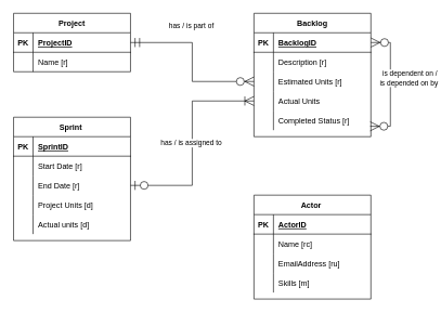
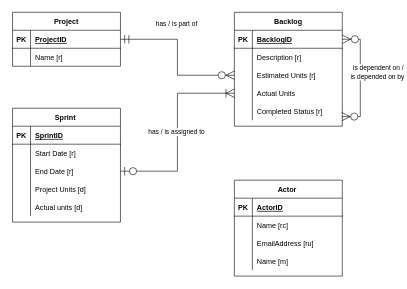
  <mxCell id="0" />
  <mxCell id="1" parent="0" />
  <mxCell id="2" value="Project" style="shape=table;startSize=30;container=1;collapsible=1;childLayout=tableLayout;fixedRows=1;rowLines=0;fontStyle=1;align=center;resizeLast=1;" vertex="1" parent="1"><mxGeometry x="20" y="20" width="180" height="90" as="geometry" /></mxCell>
  <mxCell id="3" value="" style="shape=partialRectangle;collapsible=0;dropTarget=0;pointerEvents=0;fillColor=none;top=0;left=0;bottom=1;right=0;points=[[0,0.5],[1,0.5]];portConstraint=eastwest;" vertex="1" parent="2"><mxGeometry y="30" width="180" height="30" as="geometry" /></mxCell>
  <mxCell id="4" value="PK" style="shape=partialRectangle;connectable=0;fillColor=none;top=0;left=0;bottom=0;right=0;fontStyle=1;overflow=hidden;" vertex="1" parent="3"><mxGeometry width="30" height="30" as="geometry" /></mxCell>
  <mxCell id="5" value="ProjectID" style="shape=partialRectangle;connectable=0;fillColor=none;top=0;left=0;bottom=0;right=0;align=left;spacingLeft=6;fontStyle=5;overflow=hidden;" vertex="1" parent="3"><mxGeometry x="30" width="150" height="30" as="geometry" /></mxCell>
  <mxCell id="6" value="" style="shape=partialRectangle;collapsible=0;dropTarget=0;pointerEvents=0;fillColor=none;top=0;left=0;bottom=0;right=0;points=[[0,0.5],[1,0.5]];portConstraint=eastwest;" vertex="1" parent="2"><mxGeometry y="60" width="180" height="30" as="geometry" /></mxCell>
  <mxCell id="7" value="" style="shape=partialRectangle;connectable=0;fillColor=none;top=0;left=0;bottom=0;right=0;editable=1;overflow=hidden;" vertex="1" parent="6"><mxGeometry width="30" height="30" as="geometry" /></mxCell>
  <mxCell id="8" value="Name [r]" style="shape=partialRectangle;connectable=0;fillColor=none;top=0;left=0;bottom=0;right=0;align=left;spacingLeft=6;overflow=hidden;" vertex="1" parent="6"><mxGeometry x="30" width="150" height="30" as="geometry" /></mxCell>
  <mxCell id="9" value="Backlog" style="shape=table;startSize=30;container=1;collapsible=1;childLayout=tableLayout;fixedRows=1;rowLines=0;fontStyle=1;align=center;resizeLast=1;" vertex="1" parent="1"><mxGeometry x="390" y="20" width="180" height="190" as="geometry" /></mxCell>
  <mxCell id="10" value="is dependent on / &lt;br&gt;is depended on by&amp;nbsp;" style="edgeStyle=orthogonalEdgeStyle;rounded=0;orthogonalLoop=1;jettySize=auto;html=1;exitX=1;exitY=0.5;exitDx=0;exitDy=0;entryX=0.994;entryY=0.8;entryDx=0;entryDy=0;entryPerimeter=0;startArrow=ERzeroToMany;startFill=1;startSize=12;endArrow=ERzeroToMany;endFill=1;endSize=12;" edge="1" parent="9" source="11" target="23"><mxGeometry x="-0.106" y="30" relative="1" as="geometry"><mxPoint as="offset" /></mxGeometry></mxCell>
  <mxCell id="11" value="" style="shape=partialRectangle;collapsible=0;dropTarget=0;pointerEvents=0;fillColor=none;top=0;left=0;bottom=1;right=0;points=[[0,0.5],[1,0.5]];portConstraint=eastwest;" vertex="1" parent="9"><mxGeometry y="30" width="180" height="30" as="geometry" /></mxCell>
  <mxCell id="12" value="PK" style="shape=partialRectangle;connectable=0;fillColor=none;top=0;left=0;bottom=0;right=0;fontStyle=1;overflow=hidden;" vertex="1" parent="11"><mxGeometry width="30" height="30" as="geometry" /></mxCell>
  <mxCell id="13" value="BacklogID" style="shape=partialRectangle;connectable=0;fillColor=none;top=0;left=0;bottom=0;right=0;align=left;spacingLeft=6;fontStyle=5;overflow=hidden;" vertex="1" parent="11"><mxGeometry x="30" width="150" height="30" as="geometry" /></mxCell>
  <mxCell id="14" value="" style="shape=partialRectangle;collapsible=0;dropTarget=0;pointerEvents=0;fillColor=none;top=0;left=0;bottom=0;right=0;points=[[0,0.5],[1,0.5]];portConstraint=eastwest;" vertex="1" parent="9"><mxGeometry y="60" width="180" height="30" as="geometry" /></mxCell>
  <mxCell id="15" value="" style="shape=partialRectangle;connectable=0;fillColor=none;top=0;left=0;bottom=0;right=0;editable=1;overflow=hidden;" vertex="1" parent="14"><mxGeometry width="30" height="30" as="geometry" /></mxCell>
  <mxCell id="16" value="Description [r]" style="shape=partialRectangle;connectable=0;fillColor=none;top=0;left=0;bottom=0;right=0;align=left;spacingLeft=6;overflow=hidden;" vertex="1" parent="14"><mxGeometry x="30" width="150" height="30" as="geometry" /></mxCell>
  <mxCell id="17" value="" style="shape=partialRectangle;collapsible=0;dropTarget=0;pointerEvents=0;fillColor=none;top=0;left=0;bottom=0;right=0;points=[[0,0.5],[1,0.5]];portConstraint=eastwest;" vertex="1" parent="9"><mxGeometry y="90" width="180" height="30" as="geometry" /></mxCell>
  <mxCell id="18" value="" style="shape=partialRectangle;connectable=0;fillColor=none;top=0;left=0;bottom=0;right=0;editable=1;overflow=hidden;" vertex="1" parent="17"><mxGeometry width="30" height="30" as="geometry" /></mxCell>
  <mxCell id="19" value="Estimated Units [r]" style="shape=partialRectangle;connectable=0;fillColor=none;top=0;left=0;bottom=0;right=0;align=left;spacingLeft=6;overflow=hidden;" vertex="1" parent="17"><mxGeometry x="30" width="150" height="30" as="geometry" /></mxCell>
  <mxCell id="20" value="" style="shape=partialRectangle;collapsible=0;dropTarget=0;pointerEvents=0;fillColor=none;top=0;left=0;bottom=0;right=0;points=[[0,0.5],[1,0.5]];portConstraint=eastwest;" vertex="1" parent="9"><mxGeometry y="120" width="180" height="30" as="geometry" /></mxCell>
  <mxCell id="21" value="" style="shape=partialRectangle;connectable=0;fillColor=none;top=0;left=0;bottom=0;right=0;editable=1;overflow=hidden;" vertex="1" parent="20"><mxGeometry width="30" height="30" as="geometry" /></mxCell>
  <mxCell id="22" value="Actual Units" style="shape=partialRectangle;connectable=0;fillColor=none;top=0;left=0;bottom=0;right=0;align=left;spacingLeft=6;overflow=hidden;" vertex="1" parent="20"><mxGeometry x="30" width="150" height="30" as="geometry" /></mxCell>
  <mxCell id="23" value="" style="shape=partialRectangle;collapsible=0;dropTarget=0;pointerEvents=0;fillColor=none;top=0;left=0;bottom=0;right=0;points=[[0,0.5],[1,0.5]];portConstraint=eastwest;" vertex="1" parent="9"><mxGeometry y="150" width="180" height="30" as="geometry" /></mxCell>
  <mxCell id="24" value="" style="shape=partialRectangle;connectable=0;fillColor=none;top=0;left=0;bottom=0;right=0;editable=1;overflow=hidden;" vertex="1" parent="23"><mxGeometry width="30" height="30" as="geometry" /></mxCell>
  <mxCell id="25" value="Completed Status [r]" style="shape=partialRectangle;connectable=0;fillColor=none;top=0;left=0;bottom=0;right=0;align=left;spacingLeft=6;overflow=hidden;" vertex="1" parent="23"><mxGeometry x="30" width="150" height="30" as="geometry" /></mxCell>
  <mxCell id="26" value="Sprint " style="shape=table;startSize=30;container=1;collapsible=1;childLayout=tableLayout;fixedRows=1;rowLines=0;fontStyle=1;align=center;resizeLast=1;" vertex="1" parent="1"><mxGeometry x="20" y="180" width="180" height="190" as="geometry" /></mxCell>
  <mxCell id="27" value="" style="shape=partialRectangle;collapsible=0;dropTarget=0;pointerEvents=0;fillColor=none;top=0;left=0;bottom=1;right=0;points=[[0,0.5],[1,0.5]];portConstraint=eastwest;" vertex="1" parent="26"><mxGeometry y="30" width="180" height="30" as="geometry" /></mxCell>
  <mxCell id="28" value="PK" style="shape=partialRectangle;connectable=0;fillColor=none;top=0;left=0;bottom=0;right=0;fontStyle=1;overflow=hidden;" vertex="1" parent="27"><mxGeometry width="30" height="30" as="geometry" /></mxCell>
  <mxCell id="29" value="SprintID" style="shape=partialRectangle;connectable=0;fillColor=none;top=0;left=0;bottom=0;right=0;align=left;spacingLeft=6;fontStyle=5;overflow=hidden;" vertex="1" parent="27"><mxGeometry x="30" width="150" height="30" as="geometry" /></mxCell>
  <mxCell id="30" value="" style="shape=partialRectangle;collapsible=0;dropTarget=0;pointerEvents=0;fillColor=none;top=0;left=0;bottom=0;right=0;points=[[0,0.5],[1,0.5]];portConstraint=eastwest;" vertex="1" parent="26"><mxGeometry y="60" width="180" height="30" as="geometry" /></mxCell>
  <mxCell id="31" value="" style="shape=partialRectangle;connectable=0;fillColor=none;top=0;left=0;bottom=0;right=0;editable=1;overflow=hidden;" vertex="1" parent="30"><mxGeometry width="30" height="30" as="geometry" /></mxCell>
  <mxCell id="32" value="Start Date [r]" style="shape=partialRectangle;connectable=0;fillColor=none;top=0;left=0;bottom=0;right=0;align=left;spacingLeft=6;overflow=hidden;" vertex="1" parent="30"><mxGeometry x="30" width="150" height="30" as="geometry" /></mxCell>
  <mxCell id="33" value="" style="shape=partialRectangle;collapsible=0;dropTarget=0;pointerEvents=0;fillColor=none;top=0;left=0;bottom=0;right=0;points=[[0,0.5],[1,0.5]];portConstraint=eastwest;" vertex="1" parent="26"><mxGeometry y="90" width="180" height="30" as="geometry" /></mxCell>
  <mxCell id="34" value="" style="shape=partialRectangle;connectable=0;fillColor=none;top=0;left=0;bottom=0;right=0;editable=1;overflow=hidden;" vertex="1" parent="33"><mxGeometry width="30" height="30" as="geometry" /></mxCell>
  <mxCell id="35" value="End Date [r]" style="shape=partialRectangle;connectable=0;fillColor=none;top=0;left=0;bottom=0;right=0;align=left;spacingLeft=6;overflow=hidden;" vertex="1" parent="33"><mxGeometry x="30" width="150" height="30" as="geometry" /></mxCell>
  <mxCell id="36" value="" style="shape=partialRectangle;collapsible=0;dropTarget=0;pointerEvents=0;fillColor=none;top=0;left=0;bottom=0;right=0;points=[[0,0.5],[1,0.5]];portConstraint=eastwest;" vertex="1" parent="26"><mxGeometry y="120" width="180" height="30" as="geometry" /></mxCell>
  <mxCell id="37" value="" style="shape=partialRectangle;connectable=0;fillColor=none;top=0;left=0;bottom=0;right=0;editable=1;overflow=hidden;" vertex="1" parent="36"><mxGeometry width="30" height="30" as="geometry" /></mxCell>
  <mxCell id="38" value="Project Units [d]" style="shape=partialRectangle;connectable=0;fillColor=none;top=0;left=0;bottom=0;right=0;align=left;spacingLeft=6;overflow=hidden;" vertex="1" parent="36"><mxGeometry x="30" width="150" height="30" as="geometry" /></mxCell>
  <mxCell id="39" value="" style="shape=partialRectangle;collapsible=0;dropTarget=0;pointerEvents=0;fillColor=none;top=0;left=0;bottom=0;right=0;points=[[0,0.5],[1,0.5]];portConstraint=eastwest;" vertex="1" parent="26"><mxGeometry y="150" width="180" height="30" as="geometry" /></mxCell>
  <mxCell id="40" value="" style="shape=partialRectangle;connectable=0;fillColor=none;top=0;left=0;bottom=0;right=0;editable=1;overflow=hidden;" vertex="1" parent="39"><mxGeometry width="30" height="30" as="geometry" /></mxCell>
  <mxCell id="41" value="Actual units [d]" style="shape=partialRectangle;connectable=0;fillColor=none;top=0;left=0;bottom=0;right=0;align=left;spacingLeft=6;overflow=hidden;" vertex="1" parent="39"><mxGeometry x="30" width="150" height="30" as="geometry" /></mxCell>
  <mxCell id="42" value="Actor " style="shape=table;startSize=30;container=1;collapsible=1;childLayout=tableLayout;fixedRows=1;rowLines=0;fontStyle=1;align=center;resizeLast=1;" vertex="1" parent="1"><mxGeometry x="390" y="300" width="180" height="160" as="geometry" /></mxCell>
  <mxCell id="43" value="" style="shape=partialRectangle;collapsible=0;dropTarget=0;pointerEvents=0;fillColor=none;top=0;left=0;bottom=1;right=0;points=[[0,0.5],[1,0.5]];portConstraint=eastwest;" vertex="1" parent="42"><mxGeometry y="30" width="180" height="30" as="geometry" /></mxCell>
  <mxCell id="44" value="PK" style="shape=partialRectangle;connectable=0;fillColor=none;top=0;left=0;bottom=0;right=0;fontStyle=1;overflow=hidden;" vertex="1" parent="43"><mxGeometry width="30" height="30" as="geometry" /></mxCell>
  <mxCell id="45" value="ActorID" style="shape=partialRectangle;connectable=0;fillColor=none;top=0;left=0;bottom=0;right=0;align=left;spacingLeft=6;fontStyle=5;overflow=hidden;" vertex="1" parent="43"><mxGeometry x="30" width="150" height="30" as="geometry" /></mxCell>
  <mxCell id="46" value="" style="shape=partialRectangle;collapsible=0;dropTarget=0;pointerEvents=0;fillColor=none;top=0;left=0;bottom=0;right=0;points=[[0,0.5],[1,0.5]];portConstraint=eastwest;" vertex="1" parent="42"><mxGeometry y="60" width="180" height="30" as="geometry" /></mxCell>
  <mxCell id="47" value="" style="shape=partialRectangle;connectable=0;fillColor=none;top=0;left=0;bottom=0;right=0;editable=1;overflow=hidden;" vertex="1" parent="46"><mxGeometry width="30" height="30" as="geometry" /></mxCell>
  <mxCell id="48" value="Name [rc]" style="shape=partialRectangle;connectable=0;fillColor=none;top=0;left=0;bottom=0;right=0;align=left;spacingLeft=6;overflow=hidden;" vertex="1" parent="46"><mxGeometry x="30" width="150" height="30" as="geometry" /></mxCell>
  <mxCell id="49" value="" style="shape=partialRectangle;collapsible=0;dropTarget=0;pointerEvents=0;fillColor=none;top=0;left=0;bottom=0;right=0;points=[[0,0.5],[1,0.5]];portConstraint=eastwest;" vertex="1" parent="42"><mxGeometry y="90" width="180" height="30" as="geometry" /></mxCell>
  <mxCell id="50" value="" style="shape=partialRectangle;connectable=0;fillColor=none;top=0;left=0;bottom=0;right=0;editable=1;overflow=hidden;" vertex="1" parent="49"><mxGeometry width="30" height="30" as="geometry" /></mxCell>
  <mxCell id="51" value="EmailAddress [ru]" style="shape=partialRectangle;connectable=0;fillColor=none;top=0;left=0;bottom=0;right=0;align=left;spacingLeft=6;overflow=hidden;" vertex="1" parent="49"><mxGeometry x="30" width="150" height="30" as="geometry" /></mxCell>
  <mxCell id="52" value="" style="shape=partialRectangle;collapsible=0;dropTarget=0;pointerEvents=0;fillColor=none;top=0;left=0;bottom=0;right=0;points=[[0,0.5],[1,0.5]];portConstraint=eastwest;" vertex="1" parent="42"><mxGeometry y="120" width="180" height="30" as="geometry" /></mxCell>
  <mxCell id="53" value="" style="shape=partialRectangle;connectable=0;fillColor=none;top=0;left=0;bottom=0;right=0;editable=1;overflow=hidden;" vertex="1" parent="52"><mxGeometry width="30" height="30" as="geometry" /></mxCell>
- <mxCell id="54" value="Skills [m]" style="shape=partialRectangle;connectable=0;fillColor=none;top=0;left=0;bottom=0;right=0;align=left;spacingLeft=6;overflow=hidden;" vertex="1" parent="52"><mxGeometry x="30" width="150" height="30" as="geometry" /></mxCell>
+ <mxCell id="54" value="Name [m]" style="shape=partialRectangle;connectable=0;fillColor=none;top=0;left=0;bottom=0;right=0;align=left;spacingLeft=6;overflow=hidden;" vertex="1" parent="52"><mxGeometry x="30" width="150" height="30" as="geometry" /></mxCell>
  <mxCell id="55" value="has / is part of&amp;nbsp;" style="edgeStyle=orthogonalEdgeStyle;rounded=0;orthogonalLoop=1;jettySize=auto;html=1;exitX=1;exitY=0.5;exitDx=0;exitDy=0;startArrow=ERmandOne;startFill=0;endArrow=ERzeroToMany;endFill=1;startSize=12;endSize=12;" edge="1" parent="1" source="3" target="17"><mxGeometry x="-0.24" y="-25" relative="1" as="geometry"><mxPoint x="25" y="-25" as="offset" /></mxGeometry></mxCell>
  <mxCell id="56" value="has / is assigned to&amp;nbsp;" style="edgeStyle=orthogonalEdgeStyle;rounded=0;orthogonalLoop=1;jettySize=auto;html=1;exitX=0;exitY=0.5;exitDx=0;exitDy=0;entryX=1;entryY=0.5;entryDx=0;entryDy=0;startArrow=ERoneToMany;startFill=0;startSize=12;endArrow=ERzeroToOne;endFill=1;endSize=12;" edge="1" parent="1" source="20" target="33"><mxGeometry relative="1" as="geometry" /></mxCell>
